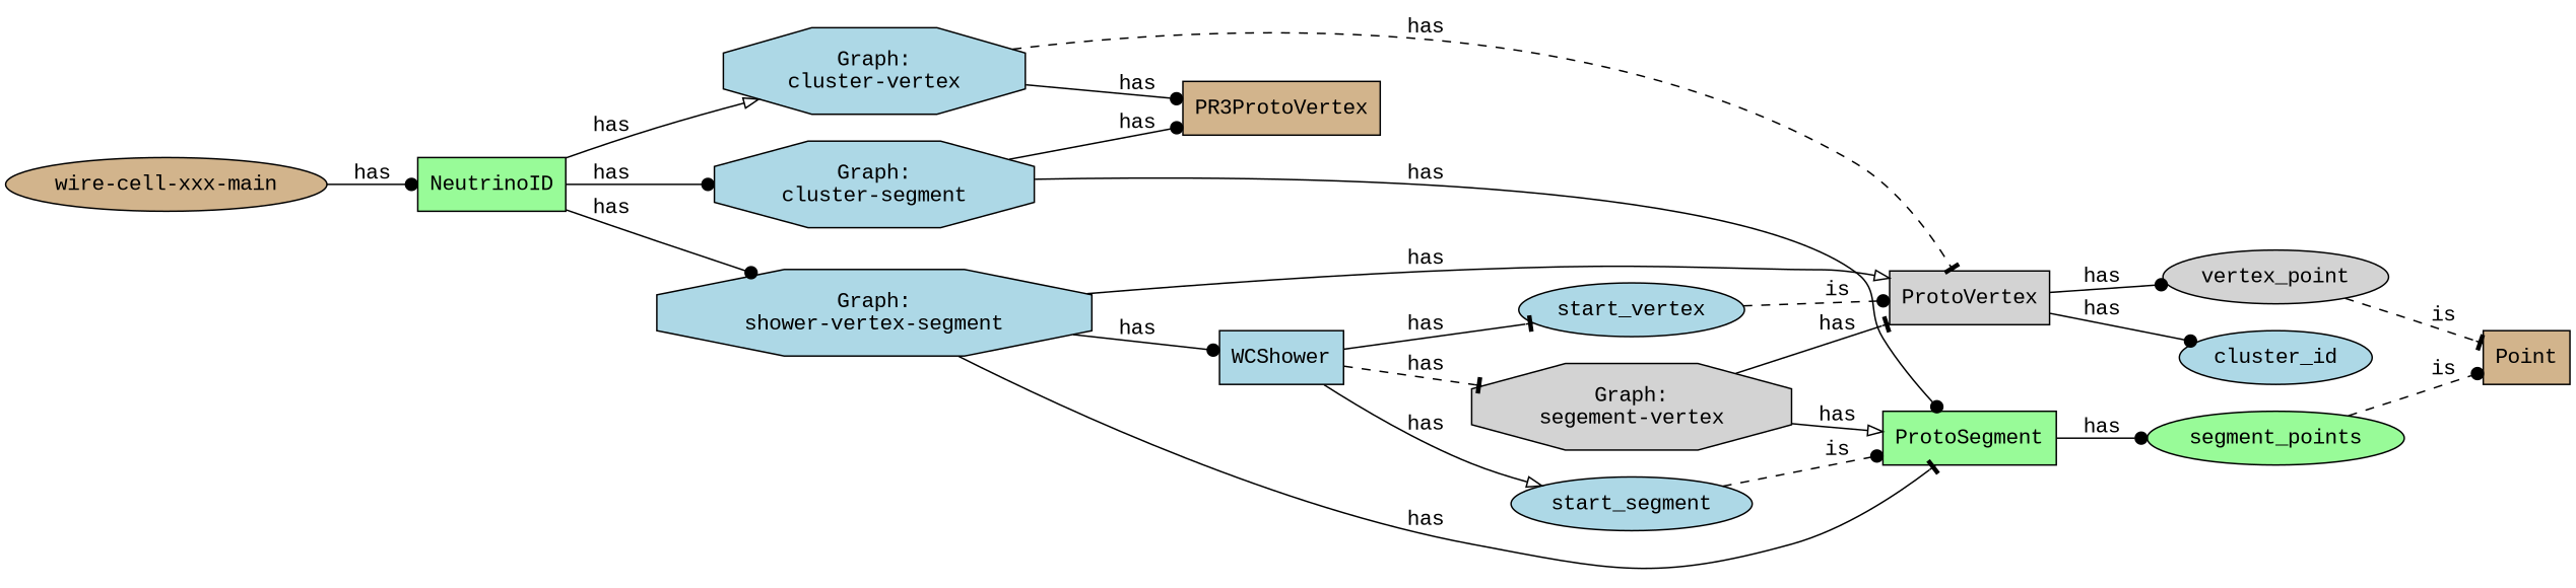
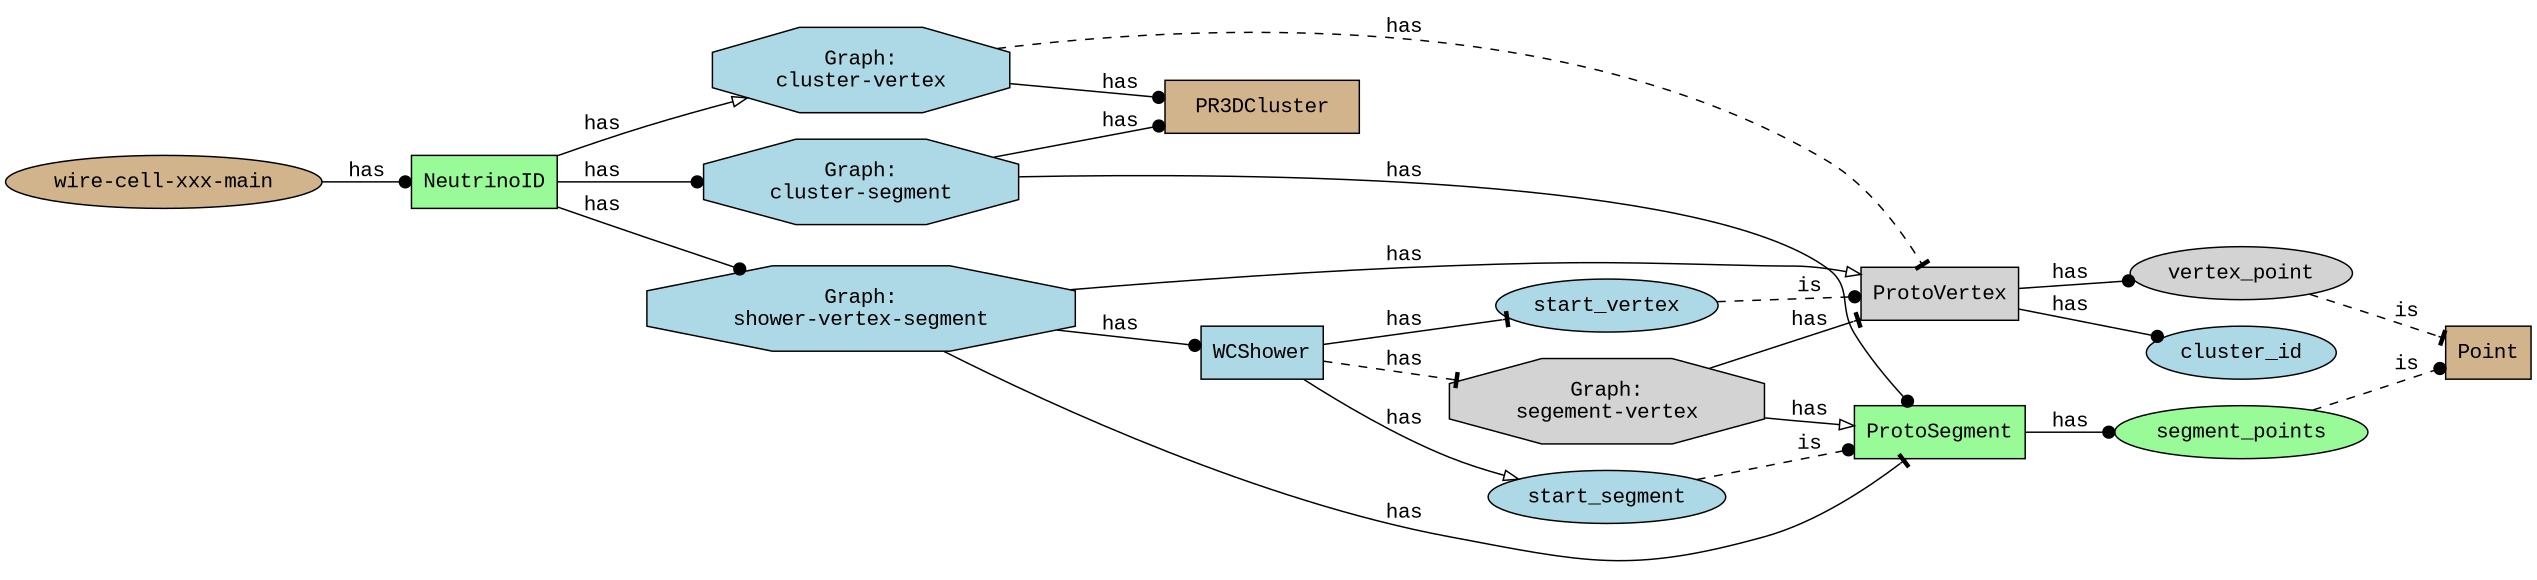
  digraph {
    fontname="Liberation Mono"
    rankdir=LR
    node [fillcolor=lightblue fontname="Liberation Mono" shape=box style=filled]
    edge [arrowhead=dot fontname="Liberation Mono"]
    n1 [label="Graph:\ncluster-vertex" shape=octagon]
-   PR3DCluster [fillcolor=tan label=PR3ProtoVertex]
+   PR3DCluster [fillcolor=tan]
    ProtoVertex [fillcolor=lightgrey]
    cluster_id [shape=ellipse]
    vertex_point [fillcolor=lightgrey shape=ellipse]
    n6 [label="Graph:\ncluster-segment" shape=octagon]
    ProtoSegment [fillcolor=palegreen]
    segment_points [fillcolor=palegreen shape=ellipse]
    n9 [label="Graph:\nshower-vertex-segment" shape=octagon]
    WCShower
    n11 [fillcolor=lightgrey label="Graph:\nsegement-vertex" shape=octagon]
    start_segment [shape=ellipse]
    start_vertex [shape=ellipse]
    NeutrinoID [fillcolor=palegreen]
    Point [fillcolor=tan]
    "wire-cell-xxx-main" [fillcolor=tan shape=ellipse]
    n1 -> PR3DCluster [label=has]
    n1 -> ProtoVertex [arrowhead=tee label=has style=dashed]
    ProtoVertex -> cluster_id [label=has]
    ProtoVertex -> vertex_point [label=has]
    vertex_point -> Point [arrowhead=tee label=is style=dashed]
    n6 -> PR3DCluster [label=has]
    n6 -> ProtoSegment [label=has]
    ProtoSegment -> segment_points [label=has]
    segment_points -> Point [label=is style=dashed]
    n9 -> ProtoVertex [arrowhead=onormal label=has]
    n9 -> ProtoSegment [arrowhead=tee label=has]
    n9 -> WCShower [label=has]
    WCShower -> n11 [arrowhead=tee label=has style=dashed]
    WCShower -> start_segment [arrowhead=onormal label=has]
    WCShower -> start_vertex [arrowhead=tee label=has]
    n11 -> ProtoVertex [arrowhead=tee label=has]
    n11 -> ProtoSegment [arrowhead=onormal label=has]
    start_segment -> ProtoSegment [label=is style=dashed]
    start_vertex -> ProtoVertex [label=is style=dashed]
    NeutrinoID -> n1 [arrowhead=onormal label=has]
    NeutrinoID -> n6 [label=has]
    NeutrinoID -> n9 [label=has]
    "wire-cell-xxx-main" -> NeutrinoID [label=has]
  }
